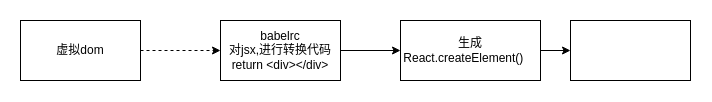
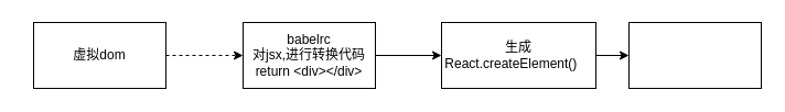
  <mxCell id="0" />
  <mxCell id="1" parent="0" />
  <mxCell id="2" value="" style="edgeStyle=none;html=1;dashed=1;" edge="1" parent="1" source="3" target="5"><mxGeometry relative="1" as="geometry" /></mxCell>
- <mxCell id="3" value="虚拟dom" style="whiteSpace=wrap;html=1;" vertex="1" parent="1"><mxGeometry x="20" y="20" width="120" height="60" as="geometry" /></mxCell>
+ <mxCell id="3" value="虚拟dom" style="whiteSpace=wrap;html=1;" vertex="1" parent="1"><mxGeometry x="30" y="20" width="120" height="60" as="geometry" /></mxCell>
  <mxCell id="4" value="" style="edgeStyle=none;html=1;" edge="1" parent="1" source="5" target="7"><mxGeometry relative="1" as="geometry" /></mxCell>
  <mxCell id="5" value="babelrc&lt;br&gt;对jsx,进行转换代码&lt;br&gt;return &amp;lt;div&amp;gt;&amp;lt;/div&amp;gt;" style="whiteSpace=wrap;html=1;" vertex="1" parent="1"><mxGeometry x="220" y="20" width="120" height="60" as="geometry" /></mxCell>
  <mxCell id="6" value="" style="edgeStyle=none;html=1;" edge="1" parent="1" source="7" target="8"><mxGeometry relative="1" as="geometry" /></mxCell>
  <mxCell id="7" value="生成React.createElement()&lt;span style=&quot;white-space: pre&quot;&gt;&#09;&lt;/span&gt;" style="whiteSpace=wrap;html=1;" vertex="1" parent="1"><mxGeometry x="400" y="20" width="140" height="60" as="geometry" /></mxCell>
  <mxCell id="8" value="" style="whiteSpace=wrap;html=1;" vertex="1" parent="1"><mxGeometry x="570" y="20" width="120" height="60" as="geometry" /></mxCell>
